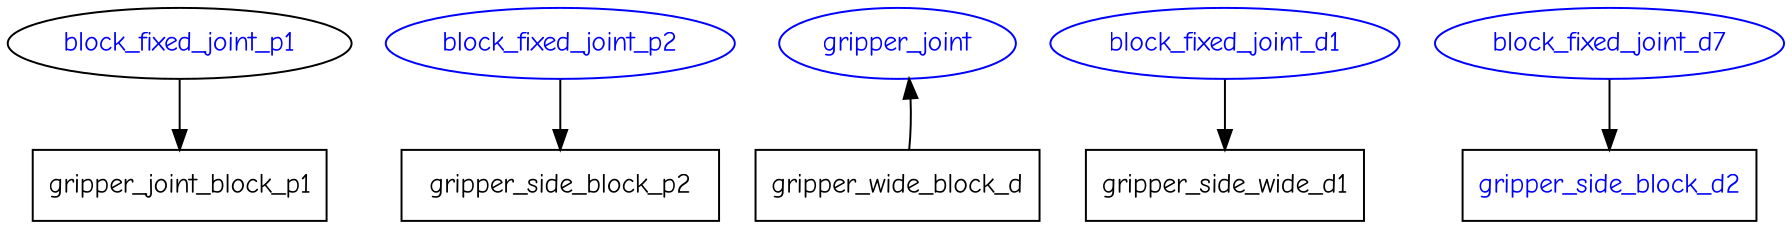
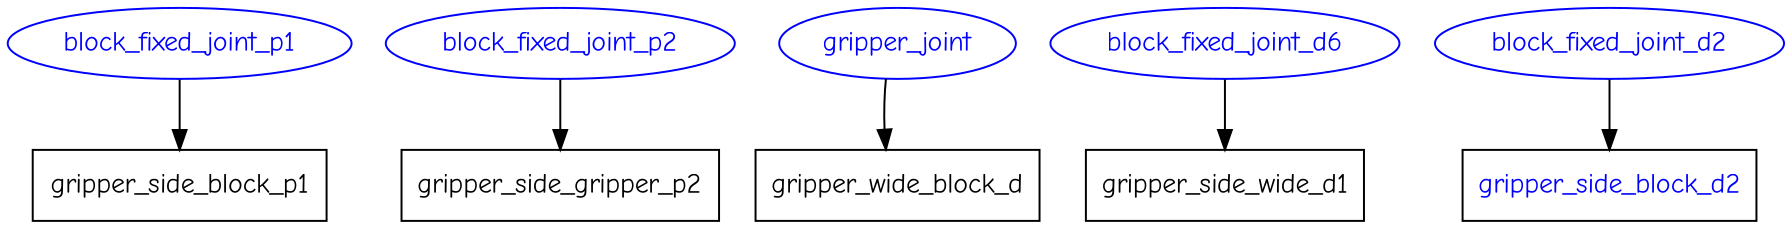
  digraph {
    fontname="Comic Neue"
    node [fontcolor=blue fontname="Comic Neue" shape=ellipse]
    edge [fontname="Comic Neue"]
-   block_fixed_joint_p1 [color=black]
-   n2 [label=gripper_joint_block_p1 shape=box fontcolor=""]
+   block_fixed_joint_p1 [color=blue]
+   n2 [label=gripper_side_block_p1 shape=box fontcolor=""]
    block_fixed_joint_p2 [color=blue]
-   n4 [label=gripper_side_block_p2 shape=box fontcolor=""]
+   n4 [label=gripper_side_gripper_p2 shape=box fontcolor=""]
    gripper_joint [color=blue]
    n6 [label=gripper_wide_block_d shape=box fontcolor=""]
-   block_fixed_joint_d1 [color=blue]
+   block_fixed_joint_d1 [color=blue label=block_fixed_joint_d6]
    n8 [label=gripper_side_wide_d1 shape=box fontcolor=""]
-   block_fixed_joint_d2 [color=blue label=block_fixed_joint_d7]
+   block_fixed_joint_d2 [color=blue]
    n10 [label=gripper_side_block_d2 shape=box]
    block_fixed_joint_p1 -> n2
    block_fixed_joint_p2 -> n4
-   n6 -> gripper_joint
+   gripper_joint -> n6
    block_fixed_joint_d1 -> n8
    block_fixed_joint_d2 -> n10
  }
